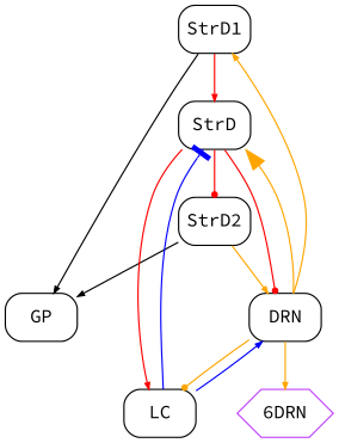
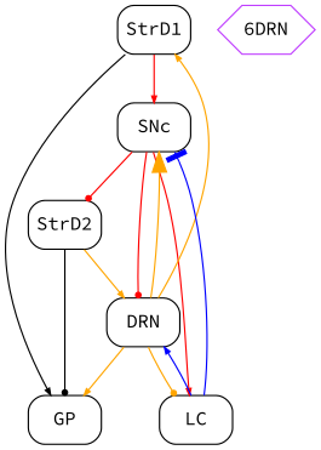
  digraph {
    fontname="Source Code Pro"
    splines=true
    node [fixedsize=shape fontname="Source Code Pro" shape=box style=rounded]
    edge [arrowhead=normal arrowsize=0.5 color=orange fontname="Source Code Pro"]
    GP [fixedsize=true]
    StrD1
    StrD2
-   SNc [label=StrD]
+   SNc
    DRN
    LC
    n7 [color=darkorchid1 fixedsize=true label="6DRN" shape=hexagon width=1 style=""]
    subgraph sub_1 {
      GP
      StrD1
      StrD2
      SNc
      DRN
      LC
    }
    subgraph sub_2 {
      n7
    }
    subgraph sub_3 {
      GP
      StrD1
      StrD2
      SNc
      DRN
      LC
    }
    StrD1 -> GP [color=black]
    StrD1 -> SNc [color=red]
-   StrD2 -> GP [color=black]
+   StrD2 -> GP [arrowhead=dot color=black]
    StrD2 -> DRN
    SNc -> StrD2 [arrowhead=dot color=red]
    SNc -> DRN [arrowhead=dot color=red]
    SNc -> LC [color=red]
-   DRN -> n7
+   DRN -> GP
    DRN -> StrD1
    DRN -> SNc [arrowsize=1.5]
    DRN -> LC [arrowhead=dot]
    LC -> SNc [arrowhead=tee arrowsize=1.5 color=blue]
    LC -> DRN [color=blue arrowhead=""]
  }
